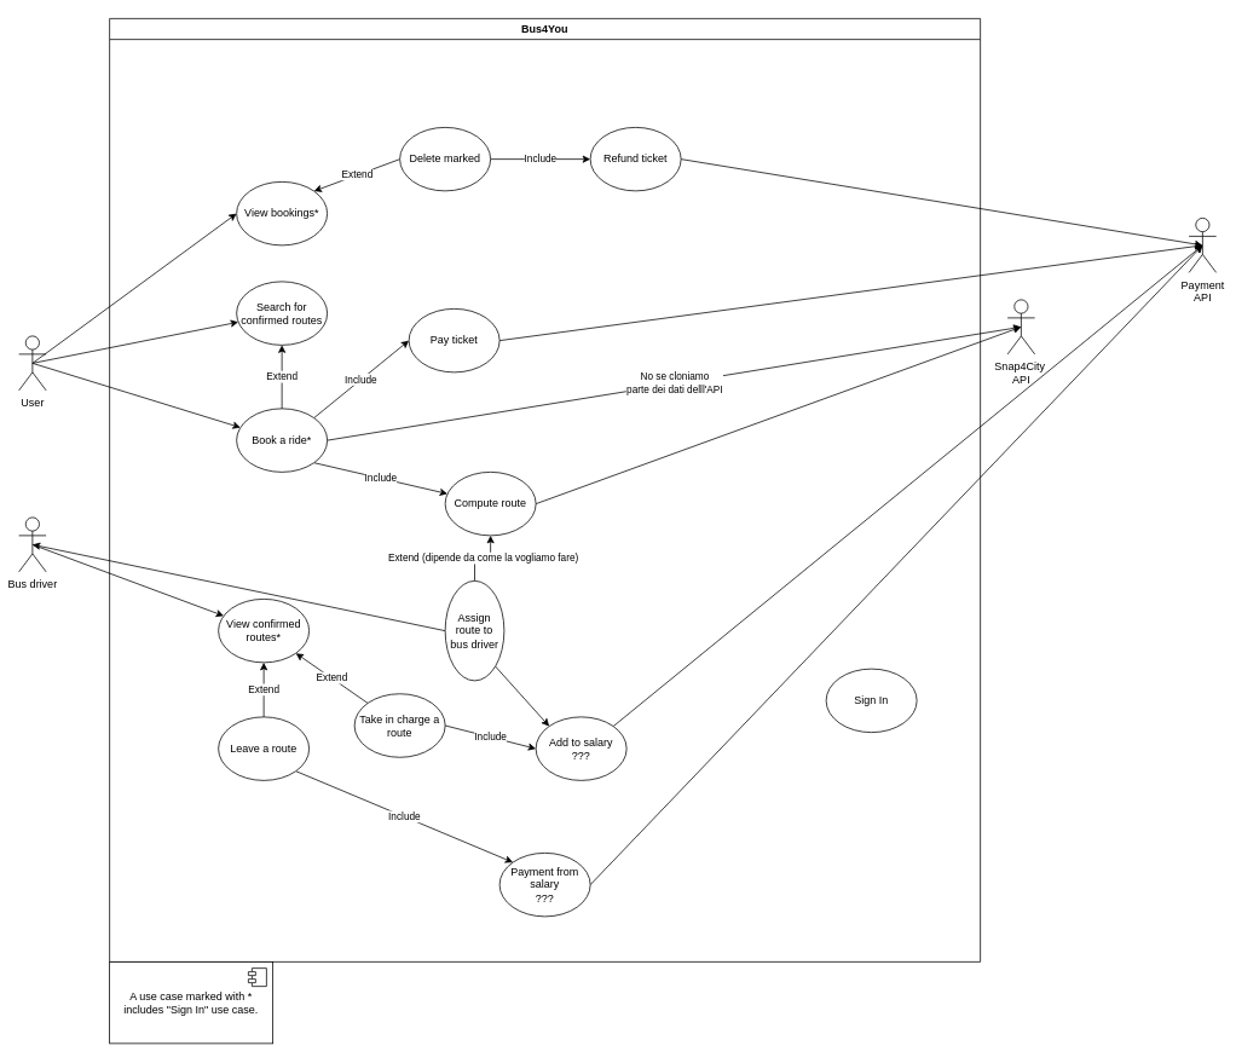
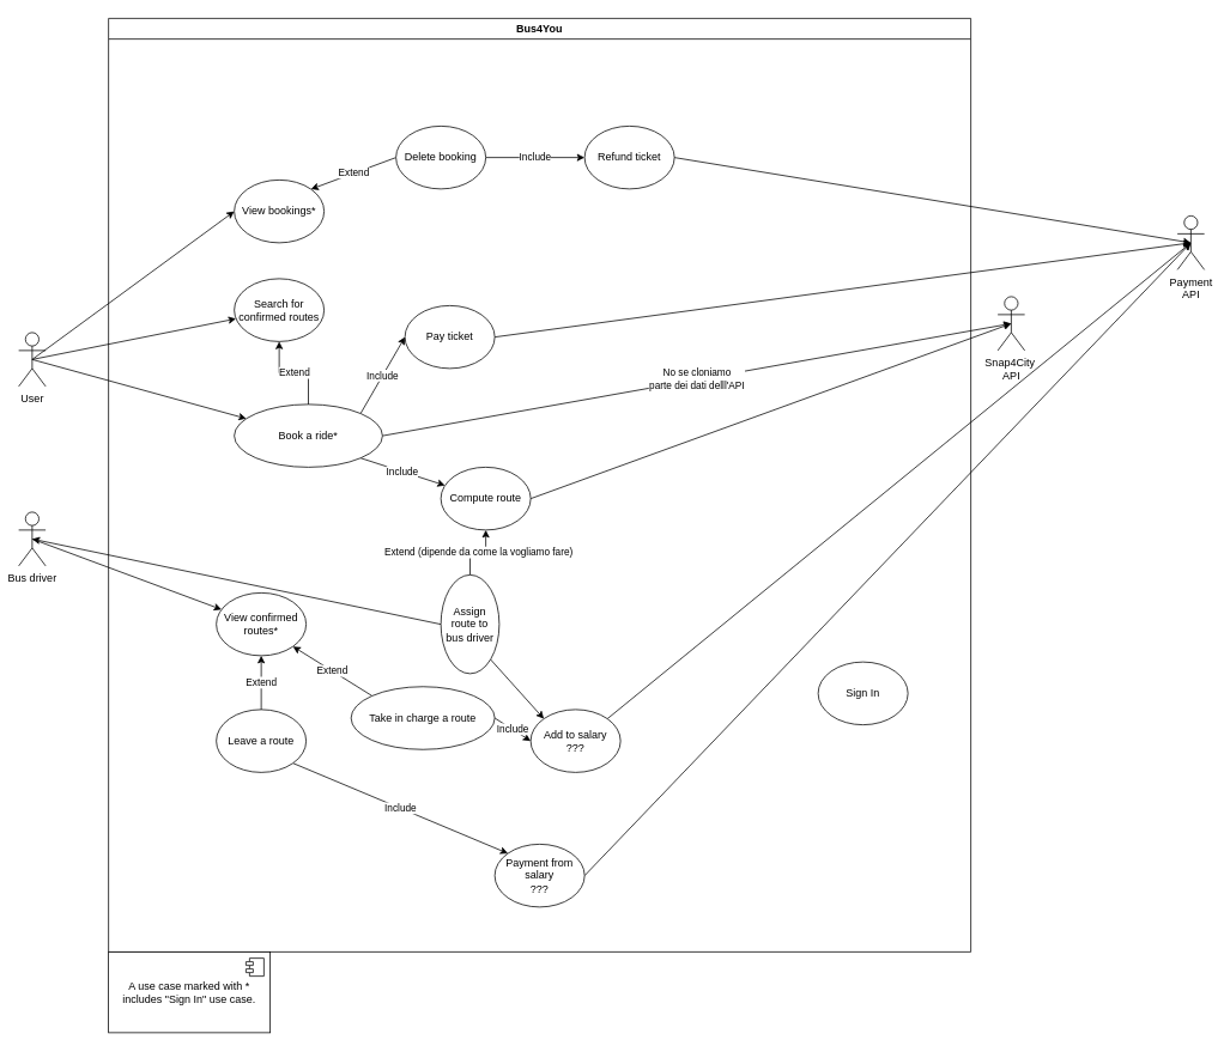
  <mxCell id="0" />
  <mxCell id="1" parent="0" />
  <mxCell id="2" style="rounded=0;orthogonalLoop=1;jettySize=auto;html=1;exitX=0.5;exitY=0.5;exitDx=0;exitDy=0;exitPerimeter=0;" edge="1" parent="1" source="5" target="13"><mxGeometry relative="1" as="geometry" /></mxCell>
  <mxCell id="3" style="rounded=0;orthogonalLoop=1;jettySize=auto;html=1;exitX=0.5;exitY=0.5;exitDx=0;exitDy=0;exitPerimeter=0;entryX=0;entryY=0.5;entryDx=0;entryDy=0;" edge="1" parent="1" source="5" target="19"><mxGeometry relative="1" as="geometry" /></mxCell>
  <mxCell id="4" style="rounded=0;orthogonalLoop=1;jettySize=auto;html=1;exitX=0.5;exitY=0.5;exitDx=0;exitDy=0;exitPerimeter=0;" edge="1" parent="1" source="5" target="14"><mxGeometry relative="1" as="geometry" /></mxCell>
  <mxCell id="5" value="User" style="shape=umlActor;verticalLabelPosition=bottom;verticalAlign=top;html=1;outlineConnect=0;" vertex="1" parent="1"><mxGeometry x="20" y="370" width="30" height="60" as="geometry" /></mxCell>
  <mxCell id="6" style="rounded=0;orthogonalLoop=1;jettySize=auto;html=1;exitX=0.5;exitY=0.5;exitDx=0;exitDy=0;exitPerimeter=0;" edge="1" parent="1" source="7" target="27"><mxGeometry relative="1" as="geometry" /></mxCell>
  <mxCell id="7" value="Bus driver" style="shape=umlActor;verticalLabelPosition=bottom;verticalAlign=top;html=1;outlineConnect=0;" vertex="1" parent="1"><mxGeometry x="20" y="570" width="30" height="60" as="geometry" /></mxCell>
  <mxCell id="8" value="Snap4City&amp;nbsp;&lt;br&gt;API" style="shape=umlActor;verticalLabelPosition=bottom;verticalAlign=top;html=1;outlineConnect=0;" vertex="1" parent="1"><mxGeometry x="1110" y="330" width="30" height="60" as="geometry" /></mxCell>
  <mxCell id="9" value="Extend" style="edgeStyle=orthogonalEdgeStyle;rounded=0;orthogonalLoop=1;jettySize=auto;html=1;exitX=0.5;exitY=0;exitDx=0;exitDy=0;entryX=0.5;entryY=1;entryDx=0;entryDy=0;" edge="1" parent="1" source="13" target="14"><mxGeometry relative="1" as="geometry" /></mxCell>
  <mxCell id="10" value="Include" style="rounded=0;orthogonalLoop=1;jettySize=auto;html=1;exitX=1;exitY=1;exitDx=0;exitDy=0;" edge="1" parent="1" source="13" target="17"><mxGeometry relative="1" as="geometry" /></mxCell>
  <mxCell id="11" value="Include" style="rounded=0;orthogonalLoop=1;jettySize=auto;html=1;exitX=1;exitY=0;exitDx=0;exitDy=0;entryX=0;entryY=0.5;entryDx=0;entryDy=0;" edge="1" parent="1" source="13" target="26"><mxGeometry relative="1" as="geometry" /></mxCell>
  <mxCell id="12" value="No se cloniamo&lt;br&gt;parte dei dati delll'API" style="rounded=0;orthogonalLoop=1;jettySize=auto;html=1;exitX=1;exitY=0.5;exitDx=0;exitDy=0;entryX=0.5;entryY=0.5;entryDx=0;entryDy=0;entryPerimeter=0;" edge="1" parent="1" source="13" target="8"><mxGeometry relative="1" as="geometry" /></mxCell>
- <mxCell id="13" value="Book a ride*" style="ellipse;whiteSpace=wrap;html=1;" vertex="1" parent="1"><mxGeometry x="260" y="450" width="100" height="70" as="geometry" /></mxCell>
+ <mxCell id="13" value="Book a ride*" style="ellipse;whiteSpace=wrap;html=1;" vertex="1" parent="1"><mxGeometry x="260" y="450" width="165" height="70" as="geometry" /></mxCell>
  <mxCell id="14" value="Search for confirmed routes" style="ellipse;whiteSpace=wrap;html=1;" vertex="1" parent="1"><mxGeometry x="260" y="310" width="100" height="70" as="geometry" /></mxCell>
  <mxCell id="15" value="Payment&lt;br&gt;API" style="shape=umlActor;verticalLabelPosition=bottom;verticalAlign=top;html=1;outlineConnect=0;" vertex="1" parent="1"><mxGeometry x="1310" y="240" width="30" height="60" as="geometry" /></mxCell>
  <mxCell id="16" style="rounded=0;orthogonalLoop=1;jettySize=auto;html=1;exitX=1;exitY=0.5;exitDx=0;exitDy=0;entryX=0.5;entryY=0.5;entryDx=0;entryDy=0;entryPerimeter=0;" edge="1" parent="1" source="17" target="8"><mxGeometry relative="1" as="geometry" /></mxCell>
  <mxCell id="17" value="Compute route" style="ellipse;whiteSpace=wrap;html=1;" vertex="1" parent="1"><mxGeometry x="490" y="520" width="100" height="70" as="geometry" /></mxCell>
  <mxCell id="18" value="Sign In" style="ellipse;whiteSpace=wrap;html=1;" vertex="1" parent="1"><mxGeometry x="910" y="737" width="100" height="70" as="geometry" /></mxCell>
  <mxCell id="19" value="View bookings*" style="ellipse;whiteSpace=wrap;html=1;" vertex="1" parent="1"><mxGeometry x="260" y="200" width="100" height="70" as="geometry" /></mxCell>
  <mxCell id="20" value="Extend" style="rounded=0;orthogonalLoop=1;jettySize=auto;html=1;exitX=0;exitY=0.5;exitDx=0;exitDy=0;entryX=1;entryY=0;entryDx=0;entryDy=0;" edge="1" parent="1" source="22" target="19"><mxGeometry relative="1" as="geometry" /></mxCell>
  <mxCell id="21" value="Include" style="edgeStyle=orthogonalEdgeStyle;rounded=0;orthogonalLoop=1;jettySize=auto;html=1;exitX=1;exitY=0.5;exitDx=0;exitDy=0;entryX=0;entryY=0.5;entryDx=0;entryDy=0;" edge="1" parent="1" source="22" target="24"><mxGeometry relative="1" as="geometry" /></mxCell>
- <mxCell id="22" value="Delete marked" style="ellipse;whiteSpace=wrap;html=1;" vertex="1" parent="1"><mxGeometry x="440" y="140" width="100" height="70" as="geometry" /></mxCell>
+ <mxCell id="22" value="Delete booking" style="ellipse;whiteSpace=wrap;html=1;" vertex="1" parent="1"><mxGeometry x="440" y="140" width="100" height="70" as="geometry" /></mxCell>
  <mxCell id="23" style="rounded=0;orthogonalLoop=1;jettySize=auto;html=1;exitX=1;exitY=0.5;exitDx=0;exitDy=0;entryX=0.5;entryY=0.5;entryDx=0;entryDy=0;entryPerimeter=0;" edge="1" parent="1" source="24" target="15"><mxGeometry relative="1" as="geometry" /></mxCell>
  <mxCell id="24" value="Refund ticket" style="ellipse;whiteSpace=wrap;html=1;" vertex="1" parent="1"><mxGeometry x="650" y="140" width="100" height="70" as="geometry" /></mxCell>
  <mxCell id="25" style="rounded=0;orthogonalLoop=1;jettySize=auto;html=1;exitX=1;exitY=0.5;exitDx=0;exitDy=0;entryX=0.5;entryY=0.5;entryDx=0;entryDy=0;entryPerimeter=0;" edge="1" parent="1" source="26" target="15"><mxGeometry relative="1" as="geometry" /></mxCell>
  <mxCell id="26" value="Pay ticket" style="ellipse;whiteSpace=wrap;html=1;" vertex="1" parent="1"><mxGeometry x="450" y="340" width="100" height="70" as="geometry" /></mxCell>
  <mxCell id="27" value="View confirmed routes*" style="ellipse;whiteSpace=wrap;html=1;" vertex="1" parent="1"><mxGeometry x="240" y="660" width="100" height="70" as="geometry" /></mxCell>
  <mxCell id="28" value="Extend" style="rounded=0;orthogonalLoop=1;jettySize=auto;html=1;exitX=0;exitY=0;exitDx=0;exitDy=0;entryX=1;entryY=1;entryDx=0;entryDy=0;" edge="1" parent="1" source="30" target="27"><mxGeometry relative="1" as="geometry" /></mxCell>
  <mxCell id="29" value="Include" style="rounded=0;orthogonalLoop=1;jettySize=auto;html=1;exitX=1;exitY=0.5;exitDx=0;exitDy=0;entryX=0;entryY=0.5;entryDx=0;entryDy=0;" edge="1" parent="1" source="30" target="39"><mxGeometry relative="1" as="geometry" /></mxCell>
- <mxCell id="30" value="Take in charge a route" style="ellipse;whiteSpace=wrap;html=1;" vertex="1" parent="1"><mxGeometry x="390" y="764.5" width="100" height="70" as="geometry" /></mxCell>
+ <mxCell id="30" value="Take in charge a route" style="ellipse;whiteSpace=wrap;html=1;" vertex="1" parent="1"><mxGeometry x="390" y="764.5" width="160" height="70" as="geometry" /></mxCell>
  <mxCell id="31" value="Extend (dipende da come la vogliamo fare)" style="edgeStyle=orthogonalEdgeStyle;rounded=0;orthogonalLoop=1;jettySize=auto;html=1;exitX=0.5;exitY=0;exitDx=0;exitDy=0;entryX=0.5;entryY=1;entryDx=0;entryDy=0;" edge="1" parent="1" source="34" target="17"><mxGeometry relative="1" as="geometry" /></mxCell>
  <mxCell id="32" style="rounded=0;orthogonalLoop=1;jettySize=auto;html=1;exitX=0;exitY=0.5;exitDx=0;exitDy=0;entryX=0.5;entryY=0.5;entryDx=0;entryDy=0;entryPerimeter=0;" edge="1" parent="1" source="34" target="7"><mxGeometry relative="1" as="geometry" /></mxCell>
  <mxCell id="33" style="rounded=0;orthogonalLoop=1;jettySize=auto;html=1;exitX=1;exitY=1;exitDx=0;exitDy=0;entryX=0;entryY=0;entryDx=0;entryDy=0;" edge="1" parent="1" source="34" target="39"><mxGeometry relative="1" as="geometry" /></mxCell>
  <mxCell id="34" value="Assign route to bus driver" style="ellipse;whiteSpace=wrap;html=1;" vertex="1" parent="1"><mxGeometry x="490" y="640" width="65" height="110" as="geometry" /></mxCell>
  <mxCell id="35" value="Extend" style="edgeStyle=orthogonalEdgeStyle;rounded=0;orthogonalLoop=1;jettySize=auto;html=1;exitX=0.5;exitY=0;exitDx=0;exitDy=0;entryX=0.5;entryY=1;entryDx=0;entryDy=0;" edge="1" parent="1" source="37" target="27"><mxGeometry relative="1" as="geometry" /></mxCell>
  <mxCell id="36" value="Include" style="rounded=0;orthogonalLoop=1;jettySize=auto;html=1;exitX=1;exitY=1;exitDx=0;exitDy=0;entryX=0;entryY=0;entryDx=0;entryDy=0;" edge="1" parent="1" source="37" target="41"><mxGeometry relative="1" as="geometry" /></mxCell>
  <mxCell id="37" value="Leave a route" style="ellipse;whiteSpace=wrap;html=1;" vertex="1" parent="1"><mxGeometry x="240" y="790" width="100" height="70" as="geometry" /></mxCell>
  <mxCell id="38" style="rounded=0;orthogonalLoop=1;jettySize=auto;html=1;exitX=1;exitY=0;exitDx=0;exitDy=0;entryX=0.5;entryY=0.5;entryDx=0;entryDy=0;entryPerimeter=0;" edge="1" parent="1" source="39" target="15"><mxGeometry relative="1" as="geometry" /></mxCell>
  <mxCell id="39" value="Add to salary&lt;br&gt;???" style="ellipse;whiteSpace=wrap;html=1;" vertex="1" parent="1"><mxGeometry x="590" y="790" width="100" height="70" as="geometry" /></mxCell>
  <mxCell id="40" style="rounded=0;orthogonalLoop=1;jettySize=auto;html=1;exitX=1;exitY=0.5;exitDx=0;exitDy=0;entryX=0.5;entryY=0.5;entryDx=0;entryDy=0;entryPerimeter=0;" edge="1" parent="1" source="41" target="15"><mxGeometry relative="1" as="geometry" /></mxCell>
  <mxCell id="41" value="Payment from salary&lt;br&gt;???" style="ellipse;whiteSpace=wrap;html=1;" vertex="1" parent="1"><mxGeometry x="550" y="940" width="100" height="70" as="geometry" /></mxCell>
  <mxCell id="42" value="Bus4You" style="swimlane;whiteSpace=wrap;html=1;" vertex="1" parent="1"><mxGeometry x="120" y="20" width="960" height="1040" as="geometry" /></mxCell>
  <mxCell id="43" value="A use case marked with * includes &quot;Sign In&quot; use case." style="html=1;dropTarget=0;whiteSpace=wrap;" vertex="1" parent="1"><mxGeometry x="120" y="1060" width="180" height="90" as="geometry" /></mxCell>
  <mxCell id="44" value="" style="shape=module;jettyWidth=8;jettyHeight=4;" vertex="1" parent="43"><mxGeometry x="1" width="20" height="20" relative="1" as="geometry"><mxPoint x="-27" y="7" as="offset" /></mxGeometry></mxCell>
